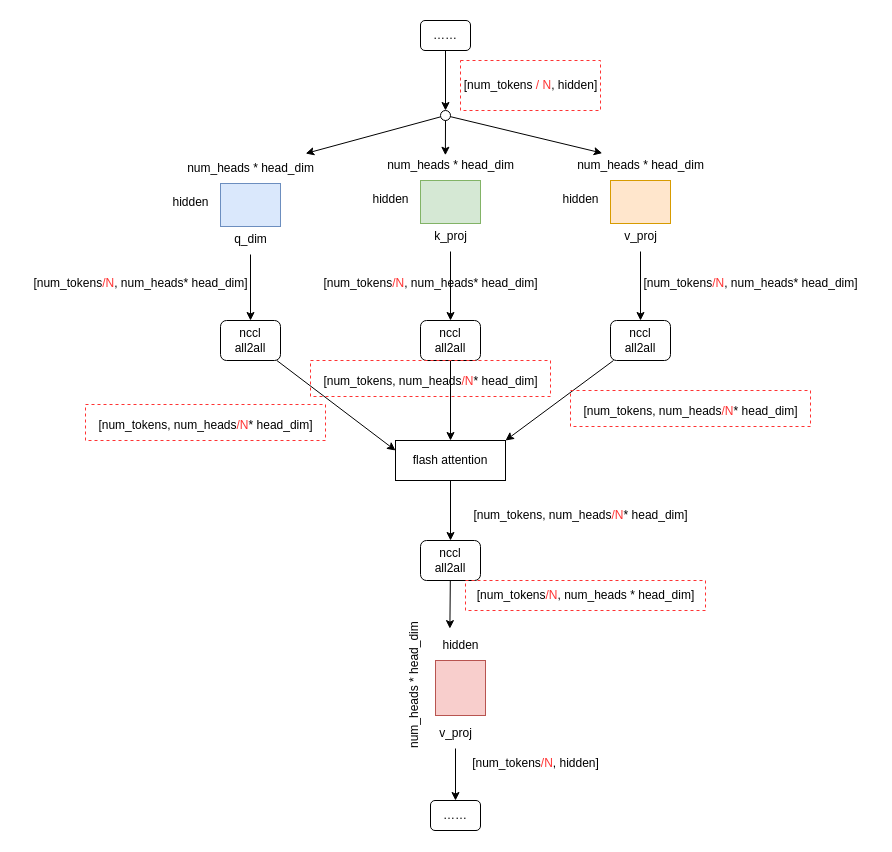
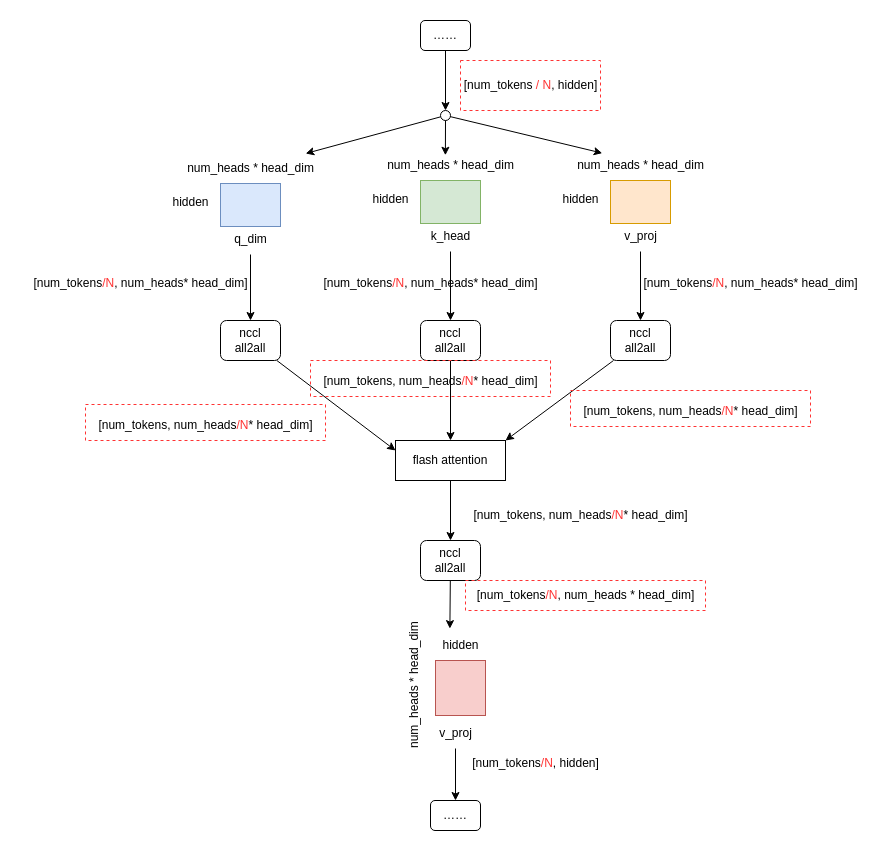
  <mxCell id="0" />
  <mxCell id="1" parent="0" />
  <mxCell id="2" style="rounded=0;orthogonalLoop=1;jettySize=auto;html=1;entryX=0.5;entryY=0;entryDx=0;entryDy=0;" edge="1" parent="1" source="3" target="16"><mxGeometry relative="1" as="geometry"><mxPoint x="445" y="99" as="targetPoint" /></mxGeometry></mxCell>
  <mxCell id="3" value="……" style="rounded=1;whiteSpace=wrap;html=1;" vertex="1" parent="1"><mxGeometry x="420" y="20" width="50" height="30" as="geometry" /></mxCell>
  <mxCell id="4" value="&lt;div&gt;[num_tokens&lt;span style=&quot;color: rgb(255, 51, 51);&quot;&gt; / N&lt;/span&gt;, hidden]&lt;/div&gt;" style="text;html=1;align=center;verticalAlign=middle;resizable=0;points=[];autosize=1;strokeColor=none;fillColor=none;" vertex="1" parent="1"><mxGeometry x="450" y="70" width="160" height="30" as="geometry" /></mxCell>
  <mxCell id="5" value="" style="group" vertex="1" connectable="0" parent="1"><mxGeometry x="360" y="150" width="170" height="101" as="geometry" /></mxCell>
  <mxCell id="6" value="&lt;div&gt;hidden&lt;/div&gt;" style="text;html=1;align=center;verticalAlign=middle;resizable=0;points=[];autosize=1;strokeColor=none;fillColor=none;" vertex="1" parent="5"><mxGeometry y="34.25" width="60" height="30" as="geometry" /></mxCell>
  <mxCell id="7" value="num_heads * head_dim" style="text;html=1;align=center;verticalAlign=middle;resizable=0;points=[];autosize=1;strokeColor=none;fillColor=none;" vertex="1" parent="5"><mxGeometry x="15" width="150" height="30" as="geometry" /></mxCell>
  <mxCell id="8" value="" style="rounded=0;whiteSpace=wrap;html=1;fillColor=#d5e8d4;strokeColor=#82b366;" vertex="1" parent="5"><mxGeometry x="60" y="30" width="60" height="43" as="geometry" /></mxCell>
- <mxCell id="9" value="k_proj" style="text;html=1;align=center;verticalAlign=middle;resizable=0;points=[];autosize=1;strokeColor=none;fillColor=none;" vertex="1" parent="5"><mxGeometry x="60" y="71" width="60" height="30" as="geometry" /></mxCell>
+ <mxCell id="9" value="k_head" style="text;html=1;align=center;verticalAlign=middle;resizable=0;points=[];autosize=1;strokeColor=none;fillColor=none;" vertex="1" parent="5"><mxGeometry x="60" y="71" width="60" height="30" as="geometry" /></mxCell>
  <mxCell id="10" value="" style="group" vertex="1" connectable="0" parent="1"><mxGeometry x="550" y="150" width="170" height="101" as="geometry" /></mxCell>
  <mxCell id="11" value="&lt;div&gt;hidden&lt;/div&gt;" style="text;html=1;align=center;verticalAlign=middle;resizable=0;points=[];autosize=1;strokeColor=none;fillColor=none;" vertex="1" parent="10"><mxGeometry y="34.25" width="60" height="30" as="geometry" /></mxCell>
  <mxCell id="12" value="num_heads * head_dim" style="text;html=1;align=center;verticalAlign=middle;resizable=0;points=[];autosize=1;strokeColor=none;fillColor=none;" vertex="1" parent="10"><mxGeometry x="15" width="150" height="30" as="geometry" /></mxCell>
  <mxCell id="13" value="" style="rounded=0;whiteSpace=wrap;html=1;fillColor=#ffe6cc;strokeColor=#d79b00;" vertex="1" parent="10"><mxGeometry x="60" y="30" width="60" height="43" as="geometry" /></mxCell>
  <mxCell id="14" value="v_proj" style="text;html=1;align=center;verticalAlign=middle;resizable=0;points=[];autosize=1;strokeColor=none;fillColor=none;" vertex="1" parent="10"><mxGeometry x="60" y="71" width="60" height="30" as="geometry" /></mxCell>
  <mxCell id="15" style="edgeStyle=none;rounded=0;orthogonalLoop=1;jettySize=auto;html=1;" edge="1" parent="1" source="16" target="22"><mxGeometry relative="1" as="geometry" /></mxCell>
  <mxCell id="16" value="" style="ellipse;whiteSpace=wrap;html=1;aspect=fixed;" vertex="1" parent="1"><mxGeometry x="440" y="110" width="10" height="10" as="geometry" /></mxCell>
  <mxCell id="17" style="edgeStyle=none;rounded=0;orthogonalLoop=1;jettySize=auto;html=1;entryX=0.466;entryY=0.158;entryDx=0;entryDy=0;entryPerimeter=0;" edge="1" parent="1" source="16" target="7"><mxGeometry relative="1" as="geometry" /></mxCell>
  <mxCell id="18" style="edgeStyle=none;rounded=0;orthogonalLoop=1;jettySize=auto;html=1;entryX=0.245;entryY=0.088;entryDx=0;entryDy=0;entryPerimeter=0;" edge="1" parent="1" source="16" target="12"><mxGeometry relative="1" as="geometry" /></mxCell>
  <mxCell id="19" style="edgeStyle=none;rounded=0;orthogonalLoop=1;jettySize=auto;html=1;exitX=0.5;exitY=1;exitDx=0;exitDy=0;entryX=0.5;entryY=0;entryDx=0;entryDy=0;" edge="1" parent="1" source="20" target="47"><mxGeometry relative="1" as="geometry" /></mxCell>
  <mxCell id="20" value="flash attention" style="whiteSpace=wrap;html=1;rounded=0;" vertex="1" parent="1"><mxGeometry x="395" y="440" width="110" height="40" as="geometry" /></mxCell>
  <mxCell id="21" value="&lt;div&gt;hidden&lt;/div&gt;" style="text;html=1;align=center;verticalAlign=middle;resizable=0;points=[];autosize=1;strokeColor=none;fillColor=none;" vertex="1" parent="1"><mxGeometry x="160" y="187.25" width="60" height="30" as="geometry" /></mxCell>
  <mxCell id="22" value="num_heads * head_dim" style="text;html=1;align=center;verticalAlign=middle;resizable=0;points=[];autosize=1;strokeColor=none;fillColor=none;" vertex="1" parent="1"><mxGeometry x="175" y="153" width="150" height="30" as="geometry" /></mxCell>
  <mxCell id="23" value="" style="rounded=0;whiteSpace=wrap;html=1;fillColor=#dae8fc;strokeColor=#6c8ebf;" vertex="1" parent="1"><mxGeometry x="220" y="183" width="60" height="43" as="geometry" /></mxCell>
  <mxCell id="24" style="edgeStyle=orthogonalEdgeStyle;rounded=0;orthogonalLoop=1;jettySize=auto;html=1;entryX=0.5;entryY=0;entryDx=0;entryDy=0;" edge="1" parent="1" source="25" target="27"><mxGeometry relative="1" as="geometry" /></mxCell>
  <mxCell id="25" value="q_dim" style="text;html=1;align=center;verticalAlign=middle;resizable=0;points=[];autosize=1;strokeColor=none;fillColor=none;" vertex="1" parent="1"><mxGeometry x="220" y="224" width="60" height="30" as="geometry" /></mxCell>
  <mxCell id="26" style="rounded=0;orthogonalLoop=1;jettySize=auto;html=1;entryX=0;entryY=0.25;entryDx=0;entryDy=0;" edge="1" parent="1" source="27" target="20"><mxGeometry relative="1" as="geometry" /></mxCell>
  <mxCell id="27" value="&lt;div&gt;nccl&lt;/div&gt;&lt;div&gt;all2all&lt;br&gt;&lt;/div&gt;" style="rounded=1;whiteSpace=wrap;html=1;" vertex="1" parent="1"><mxGeometry x="220" y="320" width="60" height="40" as="geometry" /></mxCell>
  <mxCell id="28" style="edgeStyle=none;rounded=0;orthogonalLoop=1;jettySize=auto;html=1;entryX=0.5;entryY=0;entryDx=0;entryDy=0;" edge="1" parent="1" source="29" target="20"><mxGeometry relative="1" as="geometry" /></mxCell>
  <mxCell id="29" value="&lt;div&gt;nccl&lt;/div&gt;&lt;div&gt;all2all&lt;br&gt;&lt;/div&gt;" style="rounded=1;whiteSpace=wrap;html=1;" vertex="1" parent="1"><mxGeometry x="420" y="320" width="60" height="40" as="geometry" /></mxCell>
  <mxCell id="30" style="edgeStyle=none;rounded=0;orthogonalLoop=1;jettySize=auto;html=1;entryX=1;entryY=0;entryDx=0;entryDy=0;" edge="1" parent="1" source="31" target="20"><mxGeometry relative="1" as="geometry" /></mxCell>
  <mxCell id="31" value="&lt;div&gt;nccl&lt;/div&gt;&lt;div&gt;all2all&lt;br&gt;&lt;/div&gt;" style="rounded=1;whiteSpace=wrap;html=1;" vertex="1" parent="1"><mxGeometry x="610" y="320" width="60" height="40" as="geometry" /></mxCell>
  <mxCell id="32" style="edgeStyle=orthogonalEdgeStyle;rounded=0;orthogonalLoop=1;jettySize=auto;html=1;entryX=0.5;entryY=0;entryDx=0;entryDy=0;" edge="1" parent="1" source="9" target="29"><mxGeometry relative="1" as="geometry" /></mxCell>
  <mxCell id="33" style="edgeStyle=orthogonalEdgeStyle;rounded=0;orthogonalLoop=1;jettySize=auto;html=1;entryX=0.5;entryY=0;entryDx=0;entryDy=0;" edge="1" parent="1" source="14" target="31"><mxGeometry relative="1" as="geometry" /></mxCell>
  <mxCell id="34" value="" style="group" vertex="1" connectable="0" parent="1"><mxGeometry x="85" y="404" width="240" height="36" as="geometry" /></mxCell>
  <mxCell id="35" value="[num_tokens, num_heads&lt;span style=&quot;color: rgb(255, 51, 51);&quot;&gt;/N&lt;/span&gt;* head_dim]" style="text;html=1;align=center;verticalAlign=middle;resizable=0;points=[];autosize=1;strokeColor=none;fillColor=none;" vertex="1" parent="34"><mxGeometry y="6" width="240" height="30" as="geometry" /></mxCell>
  <mxCell id="36" value="" style="rounded=0;whiteSpace=wrap;html=1;fillColor=none;dashed=1;strokeColor=#FF3333;" vertex="1" parent="34"><mxGeometry width="240" height="36" as="geometry" /></mxCell>
  <mxCell id="37" value="" style="group" vertex="1" connectable="0" parent="1"><mxGeometry x="310" y="360" width="240" height="36" as="geometry" /></mxCell>
  <mxCell id="38" value="[num_tokens, num_heads&lt;span style=&quot;color: rgb(255, 51, 51);&quot;&gt;/N&lt;/span&gt;* head_dim]" style="text;html=1;align=center;verticalAlign=middle;resizable=0;points=[];autosize=1;strokeColor=none;fillColor=none;" vertex="1" parent="37"><mxGeometry y="6" width="240" height="30" as="geometry" /></mxCell>
  <mxCell id="39" value="" style="rounded=0;whiteSpace=wrap;html=1;fillColor=none;dashed=1;strokeColor=#FF3333;" vertex="1" parent="37"><mxGeometry width="240" height="36" as="geometry" /></mxCell>
  <mxCell id="40" value="" style="group" vertex="1" connectable="0" parent="1"><mxGeometry x="570" y="390" width="240" height="36" as="geometry" /></mxCell>
  <mxCell id="41" value="[num_tokens, num_heads&lt;span style=&quot;color: rgb(255, 51, 51);&quot;&gt;/N&lt;/span&gt;* head_dim]" style="text;html=1;align=center;verticalAlign=middle;resizable=0;points=[];autosize=1;strokeColor=none;fillColor=none;" vertex="1" parent="40"><mxGeometry y="6" width="240" height="30" as="geometry" /></mxCell>
  <mxCell id="42" value="" style="rounded=0;whiteSpace=wrap;html=1;fillColor=none;dashed=1;strokeColor=#FF3333;" vertex="1" parent="40"><mxGeometry width="240" height="36" as="geometry" /></mxCell>
  <mxCell id="43" value="[num_tokens&lt;span style=&quot;color: rgb(255, 51, 51);&quot;&gt;/N&lt;/span&gt;, num_heads* head_dim]" style="text;html=1;align=center;verticalAlign=middle;resizable=0;points=[];autosize=1;strokeColor=none;fillColor=none;" vertex="1" parent="1"><mxGeometry x="20" y="267.5" width="240" height="30" as="geometry" /></mxCell>
  <mxCell id="44" value="" style="rounded=0;whiteSpace=wrap;html=1;fillColor=none;dashed=1;strokeColor=#FF3333;" vertex="1" parent="1"><mxGeometry x="460" y="60" width="140" height="50" as="geometry" /></mxCell>
  <mxCell id="45" value="[num_tokens&lt;span style=&quot;color: rgb(255, 51, 51);&quot;&gt;/N&lt;/span&gt;, num_heads* head_dim]" style="text;html=1;align=center;verticalAlign=middle;resizable=0;points=[];autosize=1;strokeColor=none;fillColor=none;" vertex="1" parent="1"><mxGeometry x="310" y="268" width="240" height="30" as="geometry" /></mxCell>
  <mxCell id="46" value="[num_tokens&lt;span style=&quot;color: rgb(255, 51, 51);&quot;&gt;/N&lt;/span&gt;, num_heads* head_dim]" style="text;html=1;align=center;verticalAlign=middle;resizable=0;points=[];autosize=1;strokeColor=none;fillColor=none;" vertex="1" parent="1"><mxGeometry x="630" y="268" width="240" height="30" as="geometry" /></mxCell>
  <mxCell id="47" value="&lt;div&gt;nccl&lt;/div&gt;&lt;div&gt;all2all&lt;br&gt;&lt;/div&gt;" style="rounded=1;whiteSpace=wrap;html=1;" vertex="1" parent="1"><mxGeometry x="420" y="540" width="60" height="40" as="geometry" /></mxCell>
  <mxCell id="48" style="edgeStyle=none;rounded=0;orthogonalLoop=1;jettySize=auto;html=1;entryX=0.323;entryY=-0.063;entryDx=0;entryDy=0;entryPerimeter=0;" edge="1" parent="1" source="47" target="54"><mxGeometry relative="1" as="geometry" /></mxCell>
  <mxCell id="49" value="[num_tokens, num_heads&lt;span style=&quot;color: rgb(255, 51, 51);&quot;&gt;/N&lt;/span&gt;* head_dim]" style="text;html=1;align=center;verticalAlign=middle;resizable=0;points=[];autosize=1;strokeColor=none;fillColor=none;" vertex="1" parent="1"><mxGeometry x="460" y="500" width="240" height="30" as="geometry" /></mxCell>
  <mxCell id="50" value="num_heads * head_dim" style="text;whiteSpace=wrap;html=1;rotation=270;" vertex="1" parent="1"><mxGeometry x="335" y="645" width="170" height="40" as="geometry" /></mxCell>
  <mxCell id="51" value="" style="rounded=0;whiteSpace=wrap;html=1;fillColor=#f8cecc;strokeColor=#b85450;" vertex="1" parent="1"><mxGeometry x="435" y="660" width="50" height="55" as="geometry" /></mxCell>
  <mxCell id="52" style="edgeStyle=none;rounded=0;orthogonalLoop=1;jettySize=auto;html=1;" edge="1" parent="1" source="59"><mxGeometry relative="1" as="geometry"><mxPoint x="455" y="830" as="targetPoint" /></mxGeometry></mxCell>
  <mxCell id="53" value="v_proj" style="text;html=1;align=center;verticalAlign=middle;resizable=0;points=[];autosize=1;strokeColor=none;fillColor=none;" vertex="1" parent="1"><mxGeometry x="425" y="718" width="60" height="30" as="geometry" /></mxCell>
  <mxCell id="54" value="&lt;div&gt;hidden&lt;/div&gt;" style="text;html=1;align=center;verticalAlign=middle;resizable=0;points=[];autosize=1;strokeColor=none;fillColor=none;" vertex="1" parent="1"><mxGeometry x="430" y="630" width="60" height="30" as="geometry" /></mxCell>
  <mxCell id="55" value="&lt;div&gt;[num_tokens&lt;span style=&quot;color: rgb(255, 51, 51);&quot;&gt;/N&lt;/span&gt;, hidden]&lt;/div&gt;" style="text;html=1;align=center;verticalAlign=middle;resizable=0;points=[];autosize=1;strokeColor=none;fillColor=none;" vertex="1" parent="1"><mxGeometry x="460" y="748" width="150" height="30" as="geometry" /></mxCell>
  <mxCell id="56" value="" style="rounded=0;whiteSpace=wrap;html=1;fillColor=none;dashed=1;strokeColor=#FF3333;" vertex="1" parent="1"><mxGeometry x="465" y="580" width="240" height="30" as="geometry" /></mxCell>
  <mxCell id="57" value="[num_tokens&lt;span style=&quot;color: rgb(255, 51, 51);&quot;&gt;/N&lt;/span&gt;, num_heads * head_dim]" style="text;html=1;align=center;verticalAlign=middle;resizable=0;points=[];autosize=1;strokeColor=none;fillColor=none;" vertex="1" parent="1"><mxGeometry x="465" y="580" width="240" height="30" as="geometry" /></mxCell>
  <mxCell id="58" value="" style="edgeStyle=none;rounded=0;orthogonalLoop=1;jettySize=auto;html=1;" edge="1" parent="1" source="53" target="59"><mxGeometry relative="1" as="geometry"><mxPoint x="455" y="830" as="targetPoint" /><mxPoint x="455" y="748" as="sourcePoint" /></mxGeometry></mxCell>
  <mxCell id="59" value="……" style="rounded=1;whiteSpace=wrap;html=1;" vertex="1" parent="1"><mxGeometry x="430" y="800" width="50" height="30" as="geometry" /></mxCell>
